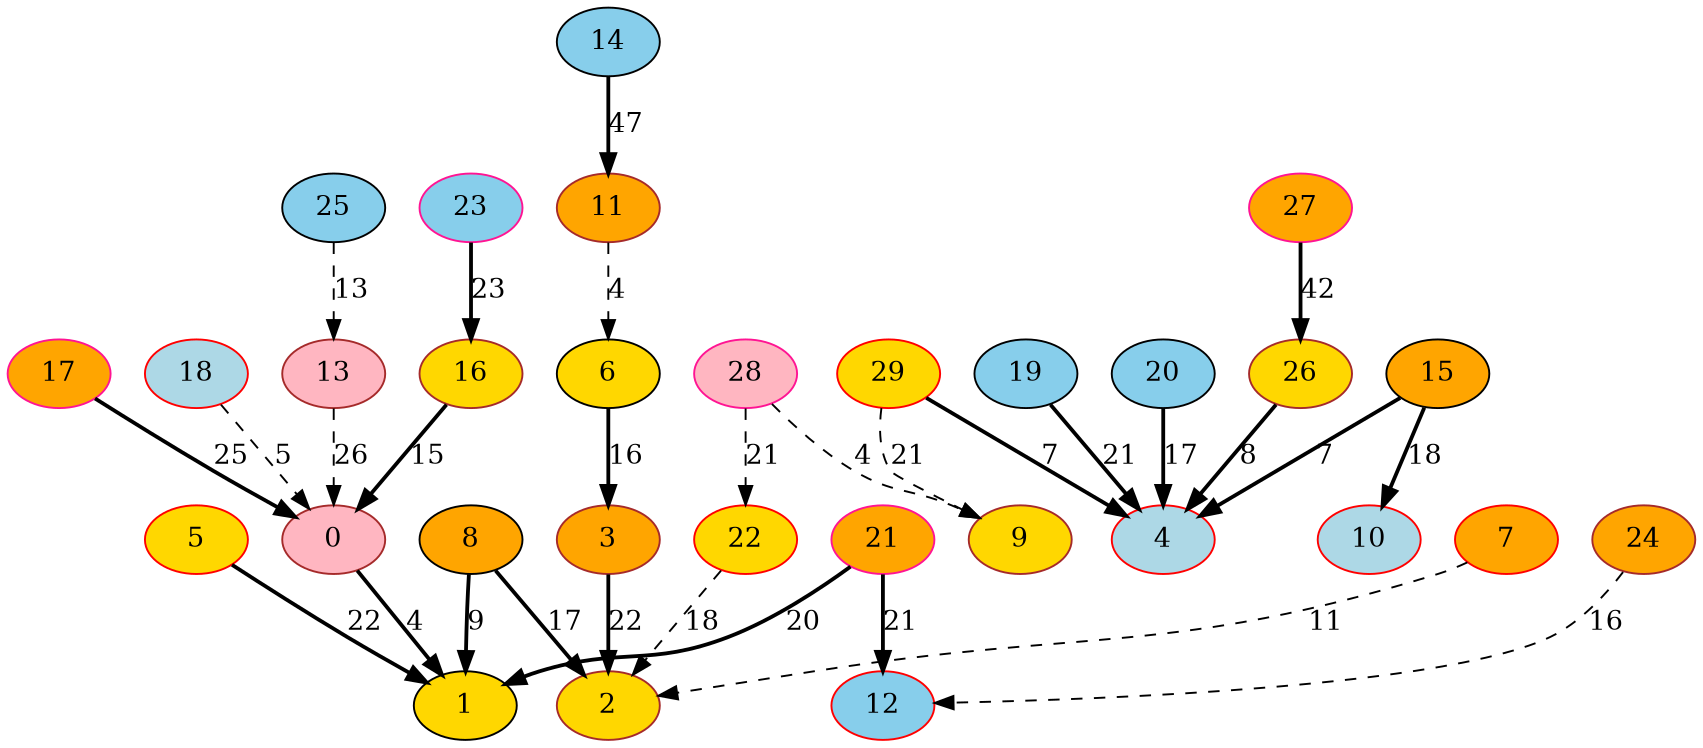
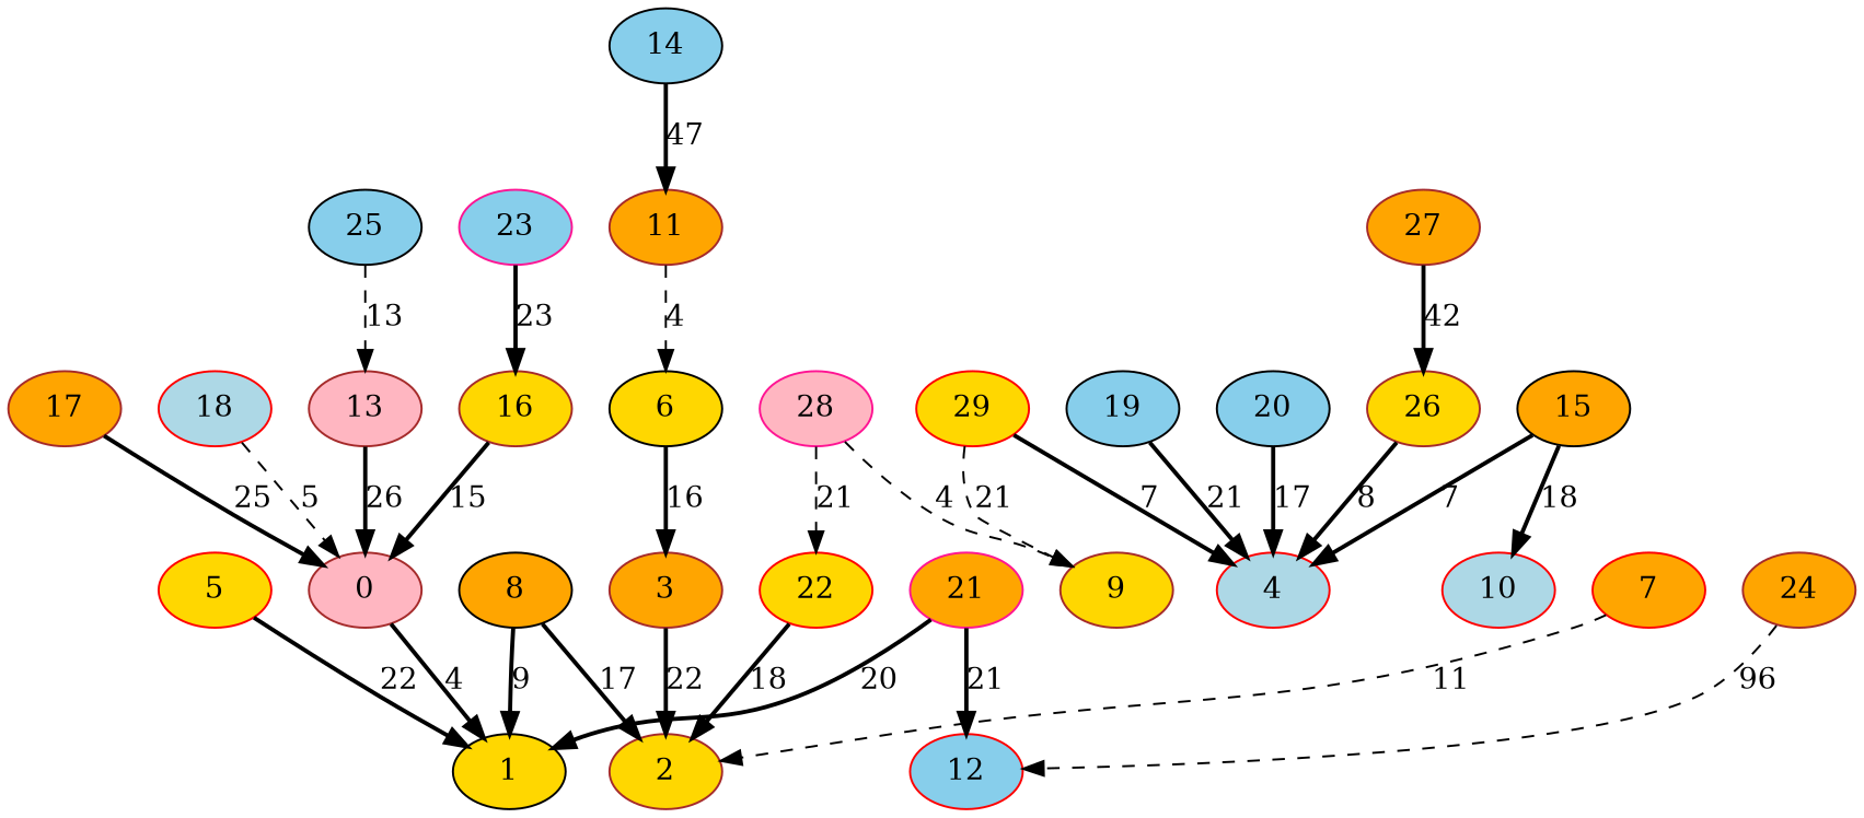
  digraph {
    node [color=brown fillcolor=gold style=filled]
    edge [style=bold weight=21]
    0 [fillcolor=lightpink]
    1 [color=black]
    3 [fillcolor=orange]
    2
    5 [color=red]
    6 [color=black]
    7 [color=red fillcolor=orange]
    8 [color=black fillcolor=orange]
    11 [fillcolor=orange]
    13 [fillcolor=lightpink]
    14 [color=black fillcolor=skyblue]
    15 [color=black fillcolor=orange]
    4 [color=red fillcolor=lightblue]
    10 [color=red fillcolor=lightblue]
    16
-   17 [color=deeppink fillcolor=orange]
+   17 [fillcolor=orange]
    18 [color=red fillcolor=lightblue]
    19 [color=black fillcolor=skyblue]
    20 [color=black fillcolor=skyblue]
    21 [color=deeppink fillcolor=orange]
    12 [color=red fillcolor=skyblue]
    22 [color=red]
    23 [color=deeppink fillcolor=skyblue]
    24 [fillcolor=orange]
    25 [color=black fillcolor=skyblue]
    26
-   27 [color=deeppink fillcolor=orange]
+   27 [fillcolor=orange]
    28 [color=deeppink fillcolor=lightpink]
    9
    29 [color=red]
    0 -> 1 [label=4 weight=4]
    3 -> 2 [label=22 weight=22]
    5 -> 1 [label=22 weight=22]
    6 -> 3 [label=16 weight=16]
    7 -> 2 [label=11 style=dashed weight=11]
    8 -> 1 [label=9 weight=9]
    8 -> 2 [label=17 weight=17]
    11 -> 6 [label=4 style=dashed weight=4]
-   13 -> 0 [label=26 style=dashed weight=26]
+   13 -> 0 [label=26 weight=26]
    14 -> 11 [label=47 weight=47]
    15 -> 4 [label=7 weight=7]
    15 -> 10 [label=18 weight=18]
    16 -> 0 [label=15 weight=15]
    17 -> 0 [label=25 weight=25]
    18 -> 0 [label=5 style=dashed weight=5]
    19 -> 4 [label=21]
    20 -> 4 [label=17 weight=17]
    21 -> 1 [label=20 weight=20]
    21 -> 12 [label=21]
-   22 -> 2 [label=18 style=dashed weight=18]
+   22 -> 2 [label=18 weight=18]
    23 -> 16 [label=23 weight=23]
-   24 -> 12 [label=16 style=dashed weight=16]
+   24 -> 12 [label=96 style=dashed weight=16]
    25 -> 13 [label=13 style=dashed weight=13]
    26 -> 4 [label=8 weight=8]
    27 -> 26 [label=42 weight=42]
    28 -> 22 [label=21 style=dashed]
    28 -> 9 [label=4 style=dashed weight=4]
    29 -> 4 [label=7 weight=7]
    29 -> 9 [label=21 style=dashed]
  }
